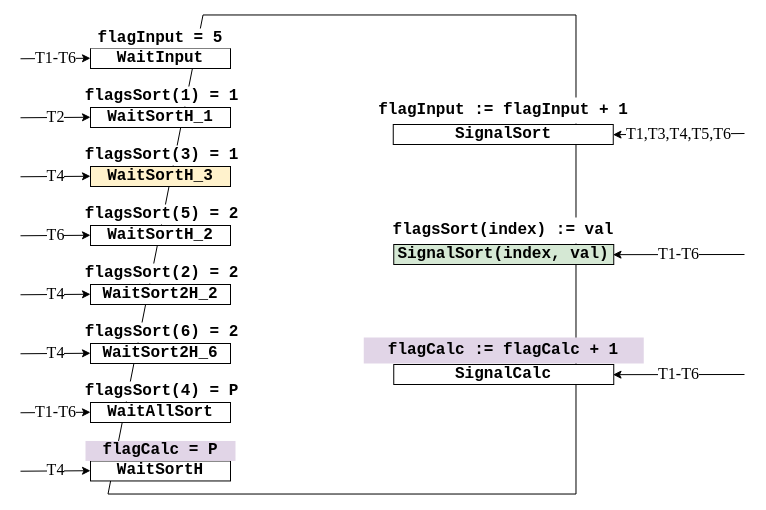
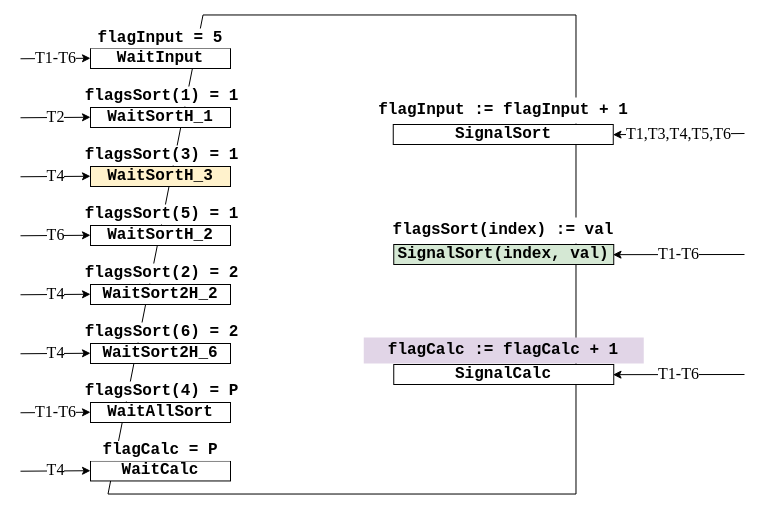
  <mxCell id="0" />
  <mxCell id="1" parent="0" />
  <mxCell id="2" value="" style="shape=manualInput;whiteSpace=wrap;html=1;size=95;rotation=90;flipH=0;flipV=1;" vertex="1" parent="1"><mxGeometry x="102" y="20" width="479.05" height="467.97" as="geometry" /></mxCell>
  <mxCell id="3" value="" style="group" vertex="1" connectable="0" parent="1"><mxGeometry x="20" y="28" width="210" height="40" as="geometry" /></mxCell>
  <mxCell id="4" value="WaitInput" style="rounded=0;whiteSpace=wrap;html=1;fontFamily=Courier New;fontSize=16;fontStyle=1" vertex="1" parent="3"><mxGeometry x="70" y="20" width="140" height="20" as="geometry" /></mxCell>
  <mxCell id="5" value="&lt;p&gt;&lt;font face=&quot;Times New Roman&quot;&gt;T1-T6&lt;/font&gt;&lt;/p&gt;" style="endArrow=classic;html=1;fontFamily=Courier New;fontSize=16;" edge="1" parent="3"><mxGeometry width="50" height="50" relative="1" as="geometry"><mxPoint y="30.25" as="sourcePoint" /><mxPoint x="70" y="29.75" as="targetPoint" /></mxGeometry></mxCell>
  <mxCell id="6" value="flagInput = 5" style="rounded=0;whiteSpace=wrap;html=1;fontFamily=Courier New;fontSize=16;fontStyle=1;strokeColor=none;fillColor=#ffffff;" vertex="1" parent="3"><mxGeometry x="70" width="140" height="20" as="geometry" /></mxCell>
  <mxCell id="7" value="" style="group" vertex="1" connectable="0" parent="1"><mxGeometry x="20" y="86" width="224" height="41" as="geometry" /></mxCell>
  <mxCell id="8" value="WaitSortH_1" style="rounded=0;whiteSpace=wrap;html=1;fontFamily=Courier New;fontSize=16;fontStyle=1" vertex="1" parent="7"><mxGeometry x="70" y="21" width="140" height="20" as="geometry" /></mxCell>
  <mxCell id="9" value="&lt;p&gt;&lt;font face=&quot;Times New Roman&quot;&gt;T2&lt;/font&gt;&lt;/p&gt;" style="endArrow=classic;html=1;fontFamily=Courier New;fontSize=16;" edge="1" parent="7"><mxGeometry width="50" height="50" relative="1" as="geometry"><mxPoint y="31.25" as="sourcePoint" /><mxPoint x="70" y="30.75" as="targetPoint" /></mxGeometry></mxCell>
  <mxCell id="10" value="flagsSort(1) = 1" style="rounded=0;whiteSpace=wrap;html=1;fontFamily=Courier New;fontSize=16;fontStyle=1;strokeColor=none;fillColor=#ffffff;" vertex="1" parent="7"><mxGeometry x="59" width="165" height="20" as="geometry" /></mxCell>
  <mxCell id="11" value="" style="group" vertex="1" connectable="0" parent="1"><mxGeometry x="20" y="145" width="224" height="41" as="geometry" /></mxCell>
  <mxCell id="12" value="WaitSortH_3" style="rounded=0;whiteSpace=wrap;html=1;fontFamily=Courier New;fontSize=16;fontStyle=1;fillColor=#fff2cc;" vertex="1" parent="11"><mxGeometry x="70" y="21" width="140" height="20" as="geometry" /></mxCell>
  <mxCell id="13" value="&lt;p&gt;&lt;font face=&quot;Times New Roman&quot;&gt;T4&lt;/font&gt;&lt;/p&gt;" style="endArrow=classic;html=1;fontFamily=Courier New;fontSize=16;" edge="1" parent="11"><mxGeometry width="50" height="50" relative="1" as="geometry"><mxPoint y="31.25" as="sourcePoint" /><mxPoint x="70" y="30.75" as="targetPoint" /></mxGeometry></mxCell>
  <mxCell id="14" value="flagsSort(3) = 1" style="rounded=0;whiteSpace=wrap;html=1;fontFamily=Courier New;fontSize=16;fontStyle=1;strokeColor=none;fillColor=#ffffff;" vertex="1" parent="11"><mxGeometry x="59" width="165" height="20" as="geometry" /></mxCell>
  <mxCell id="15" value="" style="group" vertex="1" connectable="0" parent="1"><mxGeometry x="20" y="204" width="224" height="41" as="geometry" /></mxCell>
  <mxCell id="16" value="WaitSortH_2" style="rounded=0;whiteSpace=wrap;html=1;fontFamily=Courier New;fontSize=16;fontStyle=1" vertex="1" parent="15"><mxGeometry x="70" y="21" width="140" height="20" as="geometry" /></mxCell>
  <mxCell id="17" value="&lt;p&gt;&lt;font face=&quot;Times New Roman&quot;&gt;T6&lt;/font&gt;&lt;/p&gt;" style="endArrow=classic;html=1;fontFamily=Courier New;fontSize=16;" edge="1" parent="15"><mxGeometry width="50" height="50" relative="1" as="geometry"><mxPoint y="31.25" as="sourcePoint" /><mxPoint x="70" y="30.75" as="targetPoint" /></mxGeometry></mxCell>
- <mxCell id="18" value="flagsSort(5) = 2" style="rounded=0;whiteSpace=wrap;html=1;fontFamily=Courier New;fontSize=16;fontStyle=1;strokeColor=none;fillColor=#ffffff;" vertex="1" parent="15"><mxGeometry x="59" width="165" height="20" as="geometry" /></mxCell>
+ <mxCell id="18" value="flagsSort(5) = 1" style="rounded=0;whiteSpace=wrap;html=1;fontFamily=Courier New;fontSize=16;fontStyle=1;strokeColor=none;fillColor=#ffffff;" vertex="1" parent="15"><mxGeometry x="59" width="165" height="20" as="geometry" /></mxCell>
  <mxCell id="19" value="" style="group" vertex="1" connectable="0" parent="1"><mxGeometry x="20" y="263" width="224" height="41" as="geometry" /></mxCell>
  <mxCell id="20" value="WaitSort2H_2" style="rounded=0;whiteSpace=wrap;html=1;fontFamily=Courier New;fontSize=16;fontStyle=1" vertex="1" parent="19"><mxGeometry x="70" y="21" width="140" height="20" as="geometry" /></mxCell>
  <mxCell id="21" value="&lt;p&gt;&lt;font face=&quot;Times New Roman&quot;&gt;T4&lt;/font&gt;&lt;/p&gt;" style="endArrow=classic;html=1;fontFamily=Courier New;fontSize=16;" edge="1" parent="19"><mxGeometry width="50" height="50" relative="1" as="geometry"><mxPoint y="31.25" as="sourcePoint" /><mxPoint x="70" y="30.75" as="targetPoint" /></mxGeometry></mxCell>
  <mxCell id="22" value="flagsSort(2) = 2" style="rounded=0;whiteSpace=wrap;html=1;fontFamily=Courier New;fontSize=16;fontStyle=1;strokeColor=none;fillColor=#ffffff;" vertex="1" parent="19"><mxGeometry x="59" width="165" height="20" as="geometry" /></mxCell>
  <mxCell id="23" value="" style="group" vertex="1" connectable="0" parent="1"><mxGeometry x="20" y="381" width="224" height="41" as="geometry" /></mxCell>
  <mxCell id="24" value="WaitAllSort" style="rounded=0;whiteSpace=wrap;html=1;fontFamily=Courier New;fontSize=16;fontStyle=1" vertex="1" parent="23"><mxGeometry x="70" y="21" width="140" height="20" as="geometry" /></mxCell>
  <mxCell id="25" value="&lt;p&gt;&lt;font face=&quot;Times New Roman&quot;&gt;T1-T6&lt;/font&gt;&lt;/p&gt;" style="endArrow=classic;html=1;fontFamily=Courier New;fontSize=16;" edge="1" parent="23"><mxGeometry width="50" height="50" relative="1" as="geometry"><mxPoint y="31.25" as="sourcePoint" /><mxPoint x="70" y="30.75" as="targetPoint" /></mxGeometry></mxCell>
  <mxCell id="26" value="flagsSort(4) = P" style="rounded=0;whiteSpace=wrap;html=1;fontFamily=Courier New;fontSize=16;fontStyle=1;strokeColor=none;fillColor=#ffffff;" vertex="1" parent="23"><mxGeometry x="59" width="165" height="20" as="geometry" /></mxCell>
  <mxCell id="27" value="" style="group" vertex="1" connectable="0" parent="1"><mxGeometry x="20" y="440.46" width="215" height="40.0" as="geometry" /></mxCell>
- <mxCell id="28" value="WaitSortH" style="rounded=0;whiteSpace=wrap;html=1;fontFamily=Courier New;fontSize=16;fontStyle=1" vertex="1" parent="27"><mxGeometry x="70" y="20" width="140" height="20" as="geometry" /></mxCell>
+ <mxCell id="28" value="WaitCalc" style="rounded=0;whiteSpace=wrap;html=1;fontFamily=Courier New;fontSize=16;fontStyle=1" vertex="1" parent="27"><mxGeometry x="70" y="20" width="140" height="20" as="geometry" /></mxCell>
  <mxCell id="29" value="&lt;p&gt;&lt;font face=&quot;Times New Roman&quot;&gt;T4&lt;/font&gt;&lt;/p&gt;" style="endArrow=classic;html=1;fontFamily=Courier New;fontSize=16;" edge="1" parent="27"><mxGeometry width="50" height="50" relative="1" as="geometry"><mxPoint y="30.25" as="sourcePoint" /><mxPoint x="70" y="29.75" as="targetPoint" /></mxGeometry></mxCell>
- <mxCell id="30" value="flagCalc = P" style="rounded=0;whiteSpace=wrap;html=1;fontFamily=Courier New;fontSize=16;fontStyle=1;strokeColor=none;fillColor=#e1d5e7;" vertex="1" parent="27"><mxGeometry x="65" width="150" height="20" as="geometry" /></mxCell>
+ <mxCell id="30" value="flagCalc = P" style="rounded=0;whiteSpace=wrap;html=1;fontFamily=Courier New;fontSize=16;fontStyle=1;strokeColor=none;fillColor=#ffffff;" vertex="1" parent="27"><mxGeometry x="65" width="150" height="20" as="geometry" /></mxCell>
  <mxCell id="31" value="" style="group" vertex="1" connectable="0" parent="1"><mxGeometry x="20" y="322" width="224" height="41" as="geometry" /></mxCell>
  <mxCell id="32" value="" style="group" vertex="1" connectable="0" parent="31"><mxGeometry width="224" height="41" as="geometry" /></mxCell>
  <mxCell id="33" value="WaitSort2H_6" style="rounded=0;whiteSpace=wrap;html=1;fontFamily=Courier New;fontSize=16;fontStyle=1" vertex="1" parent="32"><mxGeometry x="70" y="21" width="140" height="20" as="geometry" /></mxCell>
  <mxCell id="34" value="&lt;p&gt;&lt;font face=&quot;Times New Roman&quot;&gt;T4&lt;/font&gt;&lt;/p&gt;" style="endArrow=classic;html=1;fontFamily=Courier New;fontSize=16;" edge="1" parent="32"><mxGeometry width="50" height="50" relative="1" as="geometry"><mxPoint y="31.25" as="sourcePoint" /><mxPoint x="70" y="30.75" as="targetPoint" /></mxGeometry></mxCell>
  <mxCell id="35" value="flagsSort(6) = 2" style="rounded=0;whiteSpace=wrap;html=1;fontFamily=Courier New;fontSize=16;fontStyle=1;strokeColor=none;fillColor=#ffffff;" vertex="1" parent="32"><mxGeometry x="59" width="165" height="20" as="geometry" /></mxCell>
  <mxCell id="36" value="" style="group" vertex="1" connectable="0" parent="1"><mxGeometry x="362" y="217" width="382" height="47" as="geometry" /></mxCell>
  <mxCell id="37" value="SignalSort(index, val)" style="rounded=0;whiteSpace=wrap;html=1;fontFamily=Courier New;fontSize=16;fontStyle=1;fillColor=#d5e8d4;" vertex="1" parent="36"><mxGeometry x="31.25" y="27" width="220" height="20" as="geometry" /></mxCell>
  <mxCell id="38" value="&lt;font face=&quot;Times New Roman&quot;&gt;T1-T6&lt;/font&gt;" style="endArrow=classic;html=1;fontFamily=Courier New;fontSize=16;" edge="1" parent="36"><mxGeometry width="50" height="50" relative="1" as="geometry"><mxPoint x="382" y="37" as="sourcePoint" /><mxPoint x="250.5" y="37.16" as="targetPoint" /></mxGeometry></mxCell>
  <mxCell id="39" value="flagsSort(index) := val" style="rounded=0;whiteSpace=wrap;html=1;fontFamily=Courier New;fontSize=16;fontStyle=1;strokeColor=none;fillColor=#ffffff;" vertex="1" parent="36"><mxGeometry x="1.25" width="280" height="26" as="geometry" /></mxCell>
  <mxCell id="40" value="" style="group" vertex="1" connectable="0" parent="1"><mxGeometry x="362" y="197" width="382" height="47" as="geometry" /></mxCell>
  <mxCell id="41" value="" style="group" vertex="1" connectable="0" parent="40"><mxGeometry width="382" height="47" as="geometry" /></mxCell>
  <mxCell id="42" value="" style="group" vertex="1" connectable="0" parent="41"><mxGeometry width="382" height="47" as="geometry" /></mxCell>
  <mxCell id="43" value="" style="group" vertex="1" connectable="0" parent="42"><mxGeometry width="382" height="47" as="geometry" /></mxCell>
  <mxCell id="44" value="" style="group" vertex="1" connectable="0" parent="1"><mxGeometry x="362" y="337" width="382" height="47" as="geometry" /></mxCell>
  <mxCell id="45" value="SignalCalc" style="rounded=0;whiteSpace=wrap;html=1;fontFamily=Courier New;fontSize=16;fontStyle=1" vertex="1" parent="44"><mxGeometry x="31.25" y="27" width="220" height="20" as="geometry" /></mxCell>
  <mxCell id="46" value="&lt;font face=&quot;Times New Roman&quot;&gt;T1-T6&lt;/font&gt;" style="endArrow=classic;html=1;fontFamily=Courier New;fontSize=16;" edge="1" parent="44"><mxGeometry width="50" height="50" relative="1" as="geometry"><mxPoint x="382" y="37" as="sourcePoint" /><mxPoint x="250.5" y="37.16" as="targetPoint" /></mxGeometry></mxCell>
  <mxCell id="47" value="flagCalc := flagCalc + 1" style="rounded=0;whiteSpace=wrap;html=1;fontFamily=Courier New;fontSize=16;fontStyle=1;strokeColor=none;fillColor=#e1d5e7;" vertex="1" parent="44"><mxGeometry x="1.25" width="280" height="26" as="geometry" /></mxCell>
  <mxCell id="48" value="" style="group" vertex="1" connectable="0" parent="1"><mxGeometry x="362.75" y="97" width="381.25" height="47" as="geometry" /></mxCell>
  <mxCell id="49" value="SignalSort" style="rounded=0;whiteSpace=wrap;html=1;fontFamily=Courier New;fontSize=16;fontStyle=1" vertex="1" parent="48"><mxGeometry x="30" y="27" width="220" height="20" as="geometry" /></mxCell>
  <mxCell id="50" value="&lt;font face=&quot;Times New Roman&quot;&gt;T1,T3,T4,T5,T6&lt;/font&gt;" style="endArrow=classic;html=1;fontFamily=Courier New;fontSize=16;" edge="1" parent="48"><mxGeometry width="50" height="50" relative="1" as="geometry"><mxPoint x="381.25" y="36" as="sourcePoint" /><mxPoint x="249.75" y="37.16" as="targetPoint" /></mxGeometry></mxCell>
  <mxCell id="51" value="flagInput := flagInput + 1" style="rounded=0;whiteSpace=wrap;html=1;fontFamily=Courier New;fontSize=16;fontStyle=1;strokeColor=none;fillColor=#ffffff;" vertex="1" parent="48"><mxGeometry width="280" height="26" as="geometry" /></mxCell>
